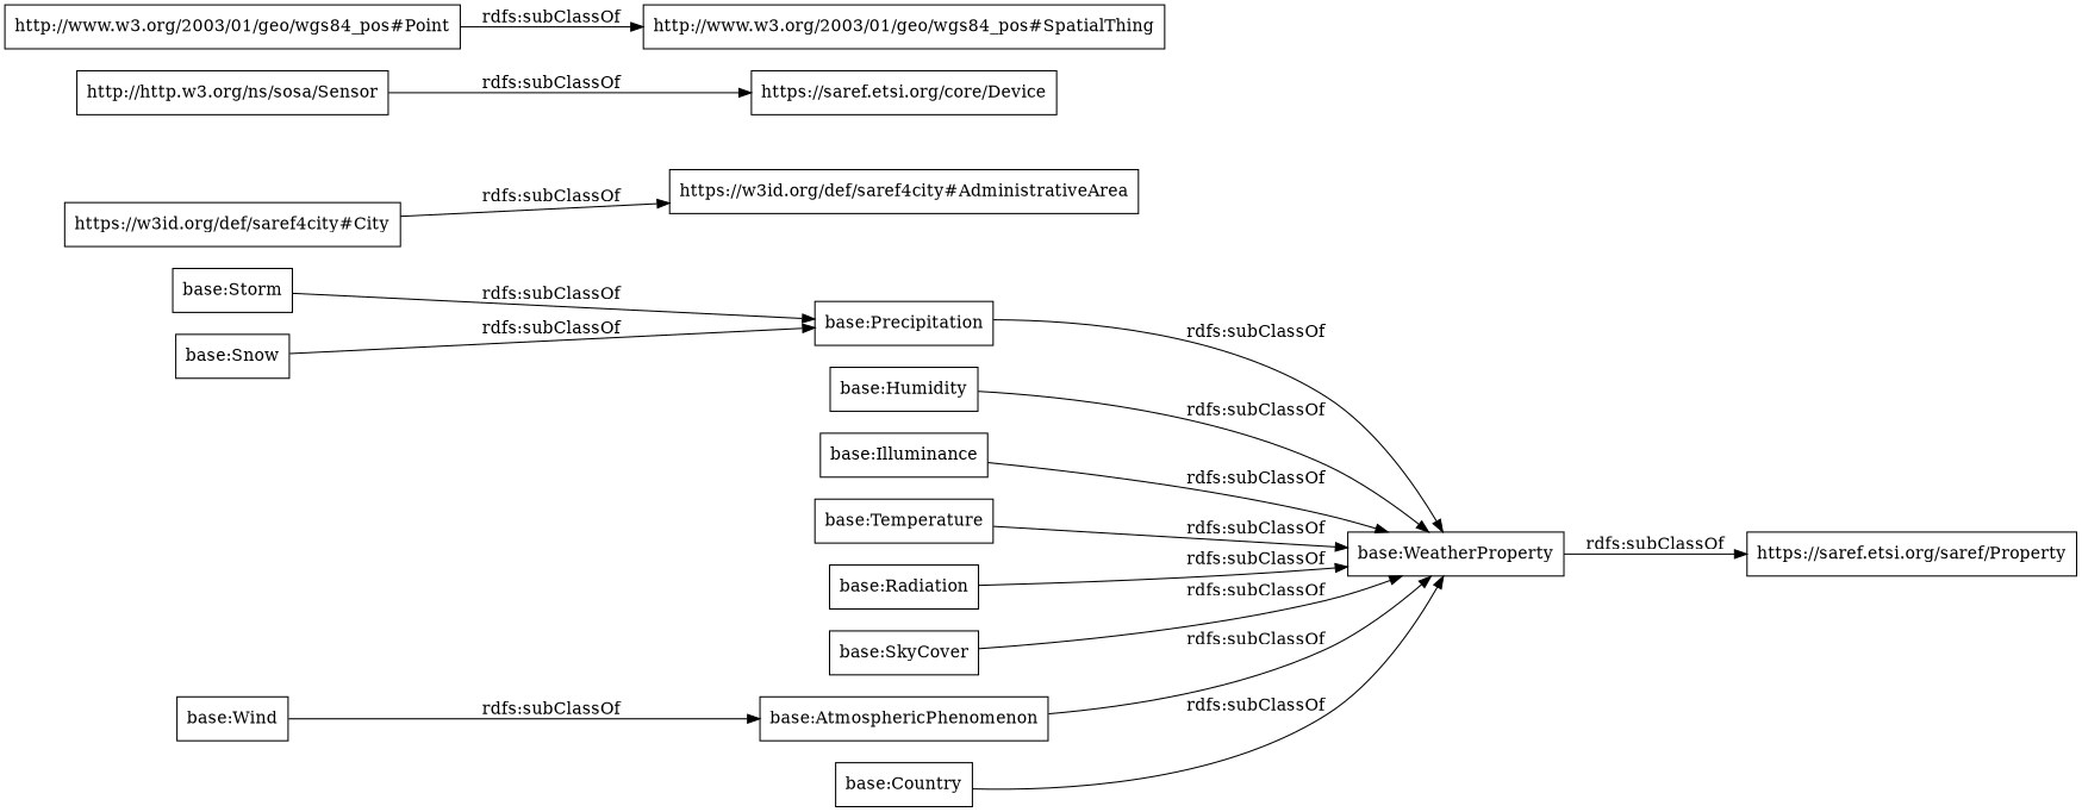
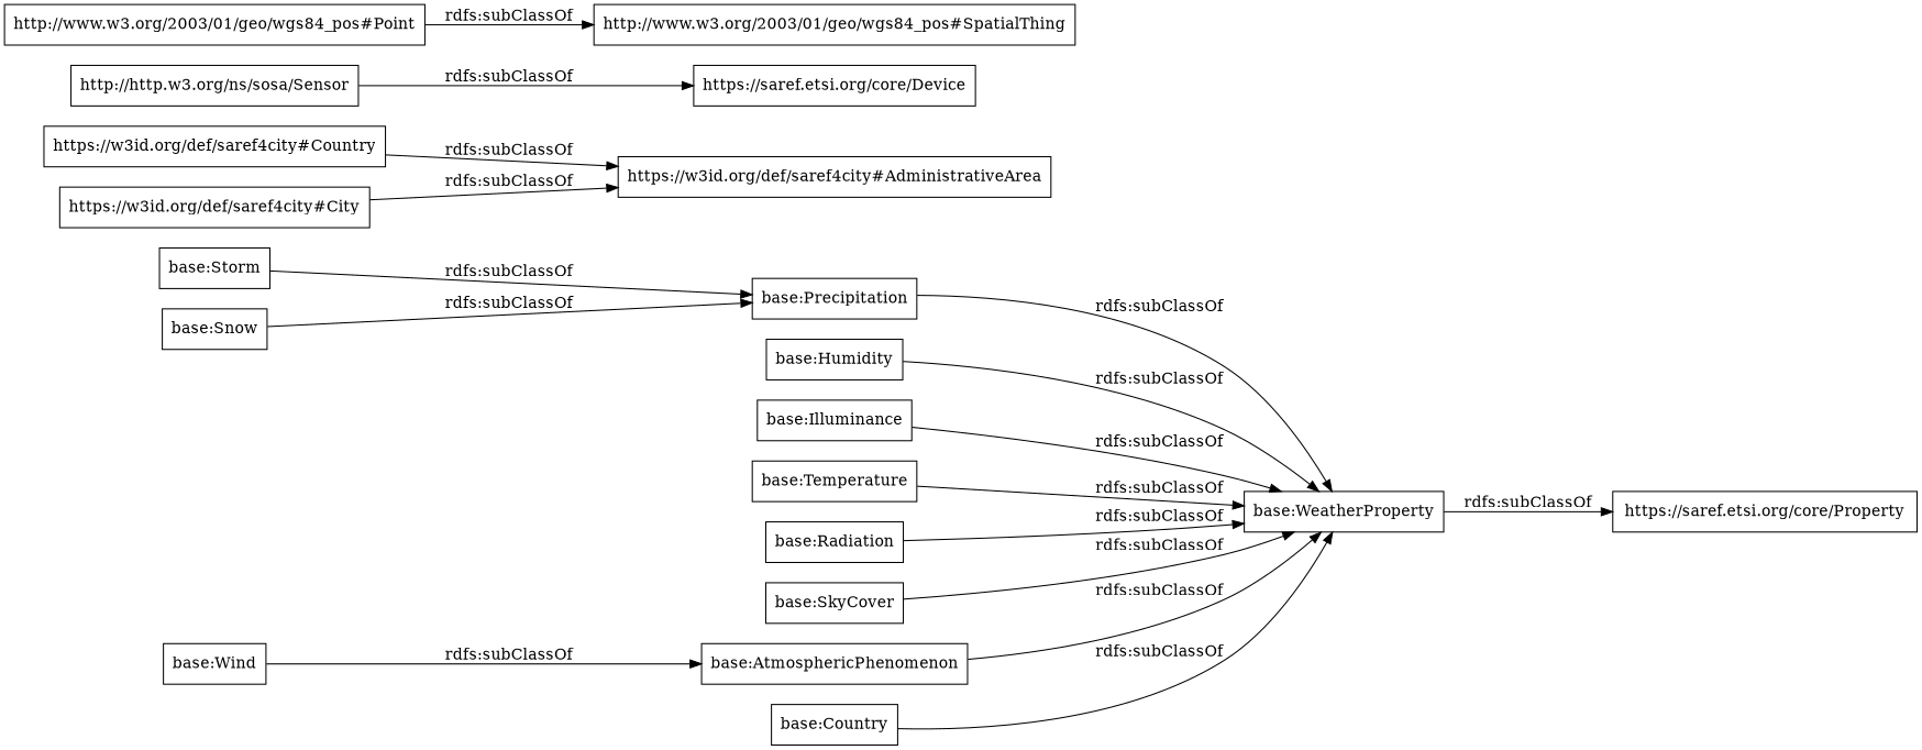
  digraph {
    rankdir=LR
    node [color=black shape=rectangle]
    "base:Snow"
    "base:Precipitation"
    "base:WeatherProperty"
-   "https://saref.etsi.org/core/Property" [label="https://saref.etsi.org/saref/Property"]
+   "https://saref.etsi.org/core/Property"
    "base:Humidity"
    "base:Illuminance"
    "base:Temperature"
    "base:Radiation"
    "base:SkyCover"
    "base:AtmosphericPhenomenon"
+   "https://w3id.org/def/saref4city#Country"
    "https://w3id.org/def/saref4city#AdministrativeArea"
    "base:Storm"
    n14 [label="base:Country"]
    n15 [label="http://http.w3.org/ns/sosa/Sensor"]
    "https://saref.etsi.org/core/Device"
    "https://w3id.org/def/saref4city#City"
    "http://www.w3.org/2003/01/geo/wgs84_pos#Point"
    "http://www.w3.org/2003/01/geo/wgs84_pos#SpatialThing"
    "base:Wind"
    "base:Snow" -> "base:Precipitation" [label="rdfs:subClassOf"]
    "base:Precipitation" -> "base:WeatherProperty" [label="rdfs:subClassOf"]
    "base:WeatherProperty" -> "https://saref.etsi.org/core/Property" [label="rdfs:subClassOf"]
    "base:Humidity" -> "base:WeatherProperty" [label="rdfs:subClassOf"]
    "base:Illuminance" -> "base:WeatherProperty" [label="rdfs:subClassOf"]
    "base:Temperature" -> "base:WeatherProperty" [label="rdfs:subClassOf"]
    "base:Radiation" -> "base:WeatherProperty" [label="rdfs:subClassOf"]
    "base:SkyCover" -> "base:WeatherProperty" [label="rdfs:subClassOf"]
    "base:AtmosphericPhenomenon" -> "base:WeatherProperty" [label="rdfs:subClassOf"]
+   "https://w3id.org/def/saref4city#Country" -> "https://w3id.org/def/saref4city#AdministrativeArea" [label="rdfs:subClassOf"]
    "base:Storm" -> "base:Precipitation" [label="rdfs:subClassOf"]
    n14 -> "base:WeatherProperty" [label="rdfs:subClassOf"]
    n15 -> "https://saref.etsi.org/core/Device" [label="rdfs:subClassOf"]
    "https://w3id.org/def/saref4city#City" -> "https://w3id.org/def/saref4city#AdministrativeArea" [label="rdfs:subClassOf"]
    "http://www.w3.org/2003/01/geo/wgs84_pos#Point" -> "http://www.w3.org/2003/01/geo/wgs84_pos#SpatialThing" [label="rdfs:subClassOf"]
    "base:Wind" -> "base:AtmosphericPhenomenon" [label="rdfs:subClassOf"]
  }
